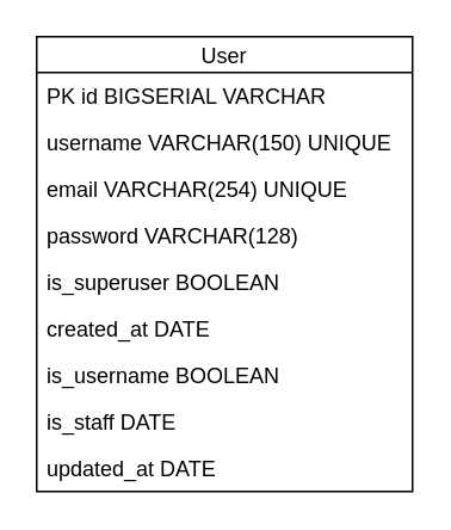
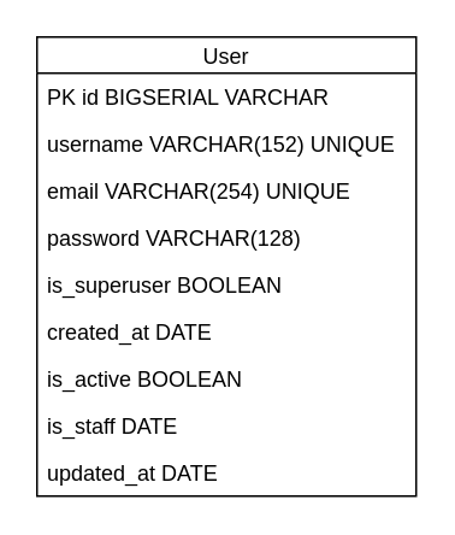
  <mxCell id="0" />
  <mxCell id="1" parent="0" />
  <mxCell id="2" value="User" style="swimlane;fontStyle=0;childLayout=stackLayout;horizontal=1;startSize=20;fillColor=none;horizontalStack=0;resizeParent=1;resizeParentMax=0;resizeLast=0;collapsible=1;marginBottom=0;rounded=0;shadow=0;glass=0;sketch=0;" parent="1" vertex="1"><mxGeometry x="20" y="20" width="210" height="254" as="geometry"><mxRectangle x="100" y="140" width="60" height="26" as="alternateBounds" /></mxGeometry></mxCell>
  <mxCell id="3" value="PK id BIGSERIAL VARCHAR" style="text;strokeColor=none;fillColor=none;align=left;verticalAlign=top;spacingLeft=4;spacingRight=4;overflow=hidden;rotatable=0;points=[[0,0.5],[1,0.5]];portConstraint=eastwest;rounded=0;shadow=0;glass=0;sketch=0;" parent="2" vertex="1"><mxGeometry y="20" width="210" height="26" as="geometry" /></mxCell>
- <mxCell id="4" value="username VARCHAR(150) UNIQUE" style="text;strokeColor=none;fillColor=none;align=left;verticalAlign=top;spacingLeft=4;spacingRight=4;overflow=hidden;rotatable=0;points=[[0,0.5],[1,0.5]];portConstraint=eastwest;rounded=0;shadow=0;glass=0;sketch=0;" parent="2" vertex="1"><mxGeometry y="46" width="210" height="26" as="geometry" /></mxCell>
+ <mxCell id="4" value="username VARCHAR(152) UNIQUE" style="text;strokeColor=none;fillColor=none;align=left;verticalAlign=top;spacingLeft=4;spacingRight=4;overflow=hidden;rotatable=0;points=[[0,0.5],[1,0.5]];portConstraint=eastwest;rounded=0;shadow=0;glass=0;sketch=0;" parent="2" vertex="1"><mxGeometry y="46" width="210" height="26" as="geometry" /></mxCell>
  <mxCell id="5" value="email VARCHAR(254) UNIQUE" style="text;strokeColor=none;fillColor=none;align=left;verticalAlign=top;spacingLeft=4;spacingRight=4;overflow=hidden;rotatable=0;points=[[0,0.5],[1,0.5]];portConstraint=eastwest;rounded=0;shadow=0;glass=0;sketch=0;" parent="2" vertex="1"><mxGeometry y="72" width="210" height="26" as="geometry" /></mxCell>
  <mxCell id="6" value="password VARCHAR(128)" style="text;strokeColor=none;fillColor=none;align=left;verticalAlign=top;spacingLeft=4;spacingRight=4;overflow=hidden;rotatable=0;points=[[0,0.5],[1,0.5]];portConstraint=eastwest;rounded=0;shadow=0;glass=0;sketch=0;" parent="2" vertex="1"><mxGeometry y="98" width="210" height="26" as="geometry" /></mxCell>
  <mxCell id="7" value="is_superuser BOOLEAN" style="text;strokeColor=none;fillColor=none;align=left;verticalAlign=top;spacingLeft=4;spacingRight=4;overflow=hidden;rotatable=0;points=[[0,0.5],[1,0.5]];portConstraint=eastwest;rounded=0;shadow=0;glass=0;sketch=0;" parent="2" vertex="1"><mxGeometry y="124" width="210" height="26" as="geometry" /></mxCell>
  <mxCell id="8" value="created_at DATE" style="text;strokeColor=none;fillColor=none;align=left;verticalAlign=top;spacingLeft=4;spacingRight=4;overflow=hidden;rotatable=0;points=[[0,0.5],[1,0.5]];portConstraint=eastwest;rounded=0;shadow=0;glass=0;sketch=0;" parent="2" vertex="1"><mxGeometry y="150" width="210" height="26" as="geometry" /></mxCell>
- <mxCell id="9" value="is_username BOOLEAN" style="text;strokeColor=none;fillColor=none;align=left;verticalAlign=top;spacingLeft=4;spacingRight=4;overflow=hidden;rotatable=0;points=[[0,0.5],[1,0.5]];portConstraint=eastwest;rounded=0;shadow=0;glass=0;sketch=0;" parent="2" vertex="1"><mxGeometry y="176" width="210" height="26" as="geometry" /></mxCell>
+ <mxCell id="9" value="is_active BOOLEAN" style="text;strokeColor=none;fillColor=none;align=left;verticalAlign=top;spacingLeft=4;spacingRight=4;overflow=hidden;rotatable=0;points=[[0,0.5],[1,0.5]];portConstraint=eastwest;rounded=0;shadow=0;glass=0;sketch=0;" parent="2" vertex="1"><mxGeometry y="176" width="210" height="26" as="geometry" /></mxCell>
  <mxCell id="10" value="is_staff DATE " style="text;strokeColor=none;fillColor=none;align=left;verticalAlign=top;spacingLeft=4;spacingRight=4;overflow=hidden;rotatable=0;points=[[0,0.5],[1,0.5]];portConstraint=eastwest;rounded=0;shadow=0;glass=0;sketch=0;" parent="2" vertex="1"><mxGeometry y="202" width="210" height="26" as="geometry" /></mxCell>
  <mxCell id="11" value="updated_at DATE" style="text;strokeColor=none;fillColor=none;align=left;verticalAlign=top;spacingLeft=4;spacingRight=4;overflow=hidden;rotatable=0;points=[[0,0.5],[1,0.5]];portConstraint=eastwest;rounded=0;shadow=0;glass=0;sketch=0;" parent="2" vertex="1"><mxGeometry y="228" width="210" height="26" as="geometry" /></mxCell>
